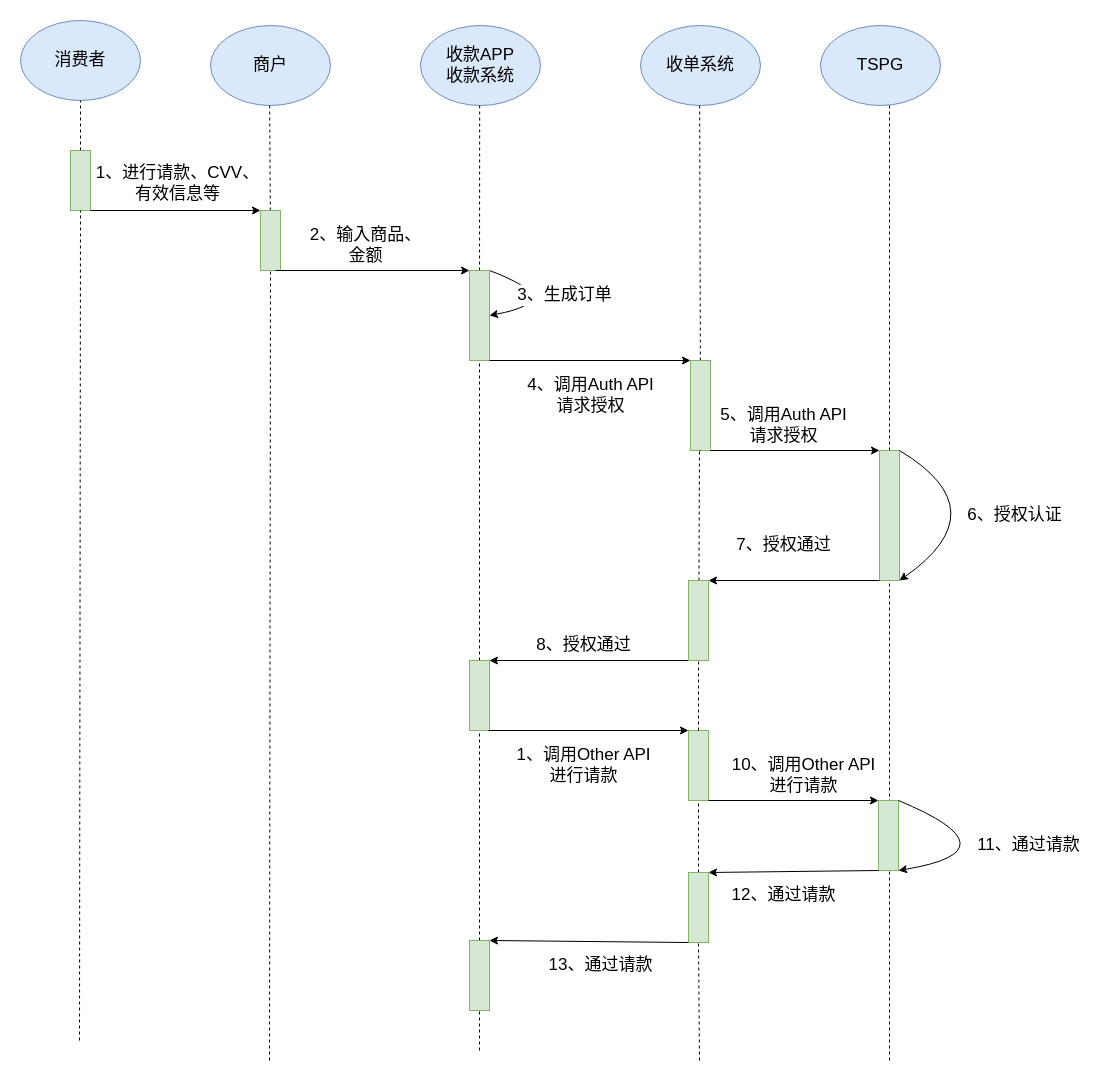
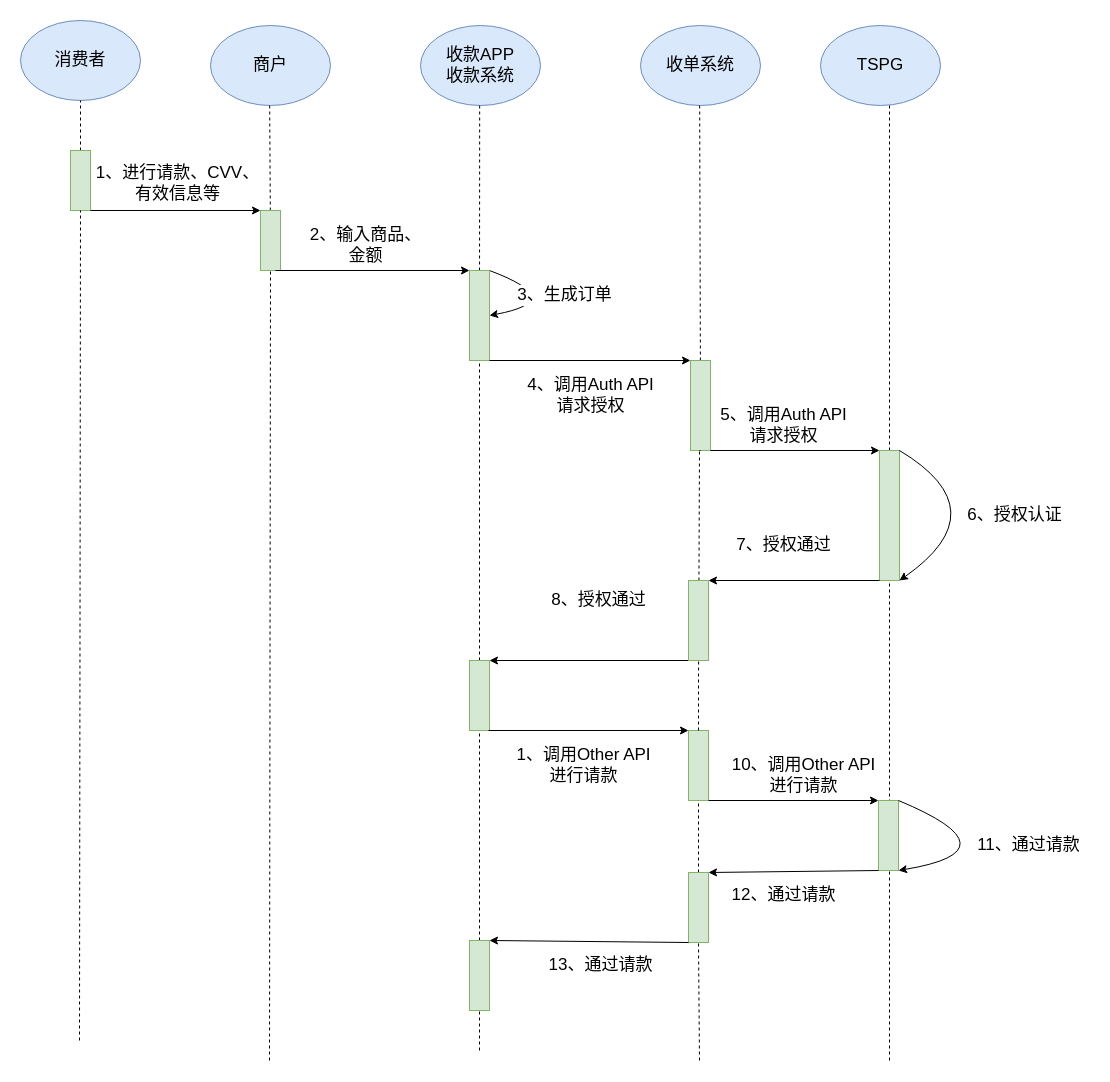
  <mxCell id="0" />
  <mxCell id="1" parent="0" />
  <mxCell id="2" value="消费者" style="ellipse;whiteSpace=wrap;html=1;fontSize=17;fillColor=#dae8fc;strokeColor=#6c8ebf;" vertex="1" parent="1"><mxGeometry x="20" y="20" width="120" height="80" as="geometry" /></mxCell>
  <mxCell id="3" value="商户" style="ellipse;whiteSpace=wrap;html=1;fontSize=17;fillColor=#dae8fc;strokeColor=#6c8ebf;" vertex="1" parent="1"><mxGeometry x="210" y="25" width="120" height="80" as="geometry" /></mxCell>
  <mxCell id="4" value="收单系统" style="ellipse;whiteSpace=wrap;html=1;fontSize=17;fillColor=#dae8fc;strokeColor=#6c8ebf;" vertex="1" parent="1"><mxGeometry x="640" y="25" width="120" height="80" as="geometry" /></mxCell>
  <mxCell id="5" value="TSPG" style="ellipse;whiteSpace=wrap;html=1;fontSize=17;fillColor=#dae8fc;strokeColor=#6c8ebf;" vertex="1" parent="1"><mxGeometry x="820" y="25" width="120" height="80" as="geometry" /></mxCell>
  <mxCell id="6" value="&lt;div&gt;收款APP&lt;/div&gt;&lt;div&gt;收款系统&lt;br&gt;&lt;/div&gt;" style="ellipse;whiteSpace=wrap;html=1;fontSize=17;fillColor=#dae8fc;strokeColor=#6c8ebf;" vertex="1" parent="1"><mxGeometry x="420" y="25" width="120" height="80" as="geometry" /></mxCell>
  <mxCell id="7" value="" style="endArrow=none;dashed=1;html=1;fontSize=17;entryX=0.5;entryY=1;entryDx=0;entryDy=0;" edge="1" parent="1" source="12" target="2"><mxGeometry width="50" height="50" relative="1" as="geometry"><mxPoint x="80" y="850" as="sourcePoint" /><mxPoint x="539" y="390" as="targetPoint" /></mxGeometry></mxCell>
  <mxCell id="8" value="" style="endArrow=none;dashed=1;html=1;fontSize=17;entryX=0.5;entryY=1;entryDx=0;entryDy=0;" edge="1" parent="1" source="14"><mxGeometry width="50" height="50" relative="1" as="geometry"><mxPoint x="269.17" y="855" as="sourcePoint" /><mxPoint x="269.17" y="105" as="targetPoint" /></mxGeometry></mxCell>
  <mxCell id="9" value="" style="endArrow=none;dashed=1;html=1;fontSize=17;entryX=0.5;entryY=1;entryDx=0;entryDy=0;" edge="1" parent="1" source="19"><mxGeometry width="50" height="50" relative="1" as="geometry"><mxPoint x="479.17" y="855" as="sourcePoint" /><mxPoint x="479.17" y="105" as="targetPoint" /></mxGeometry></mxCell>
  <mxCell id="10" value="" style="endArrow=none;dashed=1;html=1;fontSize=17;entryX=0.5;entryY=1;entryDx=0;entryDy=0;" edge="1" parent="1" source="52"><mxGeometry width="50" height="50" relative="1" as="geometry"><mxPoint x="699" y="450" as="sourcePoint" /><mxPoint x="699.17" y="105" as="targetPoint" /></mxGeometry></mxCell>
  <mxCell id="11" value="" style="endArrow=none;dashed=1;html=1;fontSize=17;entryX=0.5;entryY=1;entryDx=0;entryDy=0;" edge="1" parent="1" source="26"><mxGeometry width="50" height="50" relative="1" as="geometry"><mxPoint x="889" y="855" as="sourcePoint" /><mxPoint x="889" y="105" as="targetPoint" /></mxGeometry></mxCell>
  <mxCell id="12" value="" style="rounded=0;whiteSpace=wrap;html=1;fontSize=17;fillColor=#d5e8d4;strokeColor=#82b366;" vertex="1" parent="1"><mxGeometry x="70" y="150" width="20" height="60" as="geometry" /></mxCell>
  <mxCell id="13" value="" style="endArrow=none;dashed=1;html=1;fontSize=17;entryX=0.5;entryY=1;entryDx=0;entryDy=0;" edge="1" parent="1" target="12"><mxGeometry width="50" height="50" relative="1" as="geometry"><mxPoint x="79" y="1040" as="sourcePoint" /><mxPoint x="80" y="100" as="targetPoint" /></mxGeometry></mxCell>
  <mxCell id="14" value="" style="rounded=0;whiteSpace=wrap;html=1;fontSize=17;fillColor=#d5e8d4;strokeColor=#82b366;" vertex="1" parent="1"><mxGeometry x="260" y="210" width="20" height="60" as="geometry" /></mxCell>
  <mxCell id="15" value="" style="endArrow=none;dashed=1;html=1;fontSize=17;entryX=0.5;entryY=1;entryDx=0;entryDy=0;" edge="1" parent="1" target="14"><mxGeometry width="50" height="50" relative="1" as="geometry"><mxPoint x="269" y="1060" as="sourcePoint" /><mxPoint x="269.17" y="105" as="targetPoint" /></mxGeometry></mxCell>
  <mxCell id="16" value="" style="endArrow=classic;html=1;fontSize=17;exitX=1;exitY=1;exitDx=0;exitDy=0;entryX=0;entryY=0;entryDx=0;entryDy=0;" edge="1" parent="1" source="12" target="14"><mxGeometry width="50" height="50" relative="1" as="geometry"><mxPoint x="-31" y="340" as="sourcePoint" /><mxPoint x="19" y="290" as="targetPoint" /></mxGeometry></mxCell>
  <mxCell id="17" value="&lt;div&gt;1、进行请款、CVV、&lt;/div&gt;&lt;div&gt;有效信息等&lt;br&gt;&lt;/div&gt;" style="text;html=1;align=center;verticalAlign=middle;resizable=0;points=[];autosize=1;fontSize=17;" vertex="1" parent="1"><mxGeometry x="87" y="158" width="180" height="50" as="geometry" /></mxCell>
  <mxCell id="18" value="" style="endArrow=classic;html=1;fontSize=17;exitX=0.75;exitY=1;exitDx=0;exitDy=0;entryX=0;entryY=0;entryDx=0;entryDy=0;" edge="1" parent="1" source="14" target="19"><mxGeometry width="50" height="50" relative="1" as="geometry"><mxPoint x="299" y="290" as="sourcePoint" /><mxPoint x="349" y="240" as="targetPoint" /></mxGeometry></mxCell>
  <mxCell id="19" value="" style="rounded=0;whiteSpace=wrap;html=1;fontSize=17;fillColor=#d5e8d4;strokeColor=#82b366;" vertex="1" parent="1"><mxGeometry x="469" y="270" width="20" height="90" as="geometry" /></mxCell>
  <mxCell id="20" value="" style="endArrow=none;dashed=1;html=1;fontSize=17;entryX=0.5;entryY=1;entryDx=0;entryDy=0;" edge="1" parent="1" source="32" target="19"><mxGeometry width="50" height="50" relative="1" as="geometry"><mxPoint x="479" y="1300" as="sourcePoint" /><mxPoint x="479.17" y="105" as="targetPoint" /></mxGeometry></mxCell>
  <mxCell id="21" value="&lt;div&gt;2、输入商品、&lt;/div&gt;&lt;div&gt;金额&lt;br&gt;&lt;/div&gt;" style="text;html=1;align=center;verticalAlign=middle;resizable=0;points=[];autosize=1;fontSize=17;" vertex="1" parent="1"><mxGeometry x="300" y="220" width="130" height="50" as="geometry" /></mxCell>
  <mxCell id="22" value="" style="curved=1;endArrow=classic;html=1;fontSize=17;exitX=1;exitY=0;exitDx=0;exitDy=0;entryX=1;entryY=0.5;entryDx=0;entryDy=0;" edge="1" parent="1" source="19" target="19"><mxGeometry width="50" height="50" relative="1" as="geometry"><mxPoint x="539" y="330" as="sourcePoint" /><mxPoint x="589" y="280" as="targetPoint" /><Array as="points"><mxPoint x="569" y="300" /></Array></mxGeometry></mxCell>
  <mxCell id="23" value="&lt;div&gt;3、生成订单&lt;/div&gt;" style="text;html=1;align=center;verticalAlign=middle;resizable=0;points=[];autosize=1;fontSize=17;labelBackgroundColor=#ffffff;" vertex="1" parent="1"><mxGeometry x="509" y="280" width="110" height="30" as="geometry" /></mxCell>
  <mxCell id="24" value="" style="rounded=0;whiteSpace=wrap;html=1;fontSize=17;fillColor=#d5e8d4;strokeColor=#82b366;" vertex="1" parent="1"><mxGeometry x="469" y="270" width="20" height="90" as="geometry" /></mxCell>
  <mxCell id="25" value="" style="endArrow=none;dashed=1;html=1;fontSize=17;entryX=0.5;entryY=1;entryDx=0;entryDy=0;" edge="1" parent="1"><mxGeometry width="50" height="50" relative="1" as="geometry"><mxPoint x="698.064" y="670" as="sourcePoint" /><mxPoint x="699" y="450" as="targetPoint" /></mxGeometry></mxCell>
  <mxCell id="26" value="" style="rounded=0;whiteSpace=wrap;html=1;fontSize=17;fillColor=#d5e8d4;strokeColor=#82b366;" vertex="1" parent="1"><mxGeometry x="879" y="450" width="20" height="130" as="geometry" /></mxCell>
  <mxCell id="27" value="" style="endArrow=none;dashed=1;html=1;fontSize=17;entryX=0.5;entryY=1;entryDx=0;entryDy=0;" edge="1" parent="1" target="26"><mxGeometry width="50" height="50" relative="1" as="geometry"><mxPoint x="889" y="1060" as="sourcePoint" /><mxPoint x="889" y="105" as="targetPoint" /></mxGeometry></mxCell>
  <mxCell id="28" value="&lt;div&gt;4、调用Auth API&lt;/div&gt;&lt;div&gt;请求授权&lt;br&gt;&lt;/div&gt;" style="text;html=1;align=center;verticalAlign=middle;resizable=0;points=[];autosize=1;fontSize=17;labelBackgroundColor=none;" vertex="1" parent="1"><mxGeometry x="520" y="370" width="140" height="50" as="geometry" /></mxCell>
  <mxCell id="29" value="" style="curved=1;endArrow=classic;html=1;fontSize=17;exitX=1;exitY=0;exitDx=0;exitDy=0;entryX=1;entryY=1;entryDx=0;entryDy=0;" edge="1" parent="1" source="26" target="26"><mxGeometry width="50" height="50" relative="1" as="geometry"><mxPoint x="949" y="510" as="sourcePoint" /><mxPoint x="999" y="460" as="targetPoint" /><Array as="points"><mxPoint x="999" y="510" /></Array></mxGeometry></mxCell>
  <mxCell id="30" value="&lt;div&gt;6、授权认证&lt;/div&gt;" style="text;html=1;align=center;verticalAlign=middle;resizable=0;points=[];autosize=1;fontSize=17;labelBackgroundColor=#ffffff;" vertex="1" parent="1"><mxGeometry x="959" y="500" width="110" height="30" as="geometry" /></mxCell>
  <mxCell id="31" value="" style="endArrow=classic;html=1;fontSize=17;exitX=0;exitY=1;exitDx=0;exitDy=0;" edge="1" parent="1" source="56"><mxGeometry width="50" height="50" relative="1" as="geometry"><mxPoint x="879" y="660" as="sourcePoint" /><mxPoint x="489" y="660" as="targetPoint" /></mxGeometry></mxCell>
  <mxCell id="32" value="" style="rounded=0;whiteSpace=wrap;html=1;fontSize=17;fillColor=#d5e8d4;strokeColor=#82b366;" vertex="1" parent="1"><mxGeometry x="469" y="660" width="20" height="70" as="geometry" /></mxCell>
  <mxCell id="33" value="" style="endArrow=none;dashed=1;html=1;fontSize=17;entryX=0.5;entryY=1;entryDx=0;entryDy=0;" edge="1" parent="1" source="43" target="32"><mxGeometry width="50" height="50" relative="1" as="geometry"><mxPoint x="478" y="1310" as="sourcePoint" /><mxPoint x="478" y="370" as="targetPoint" /></mxGeometry></mxCell>
  <mxCell id="34" value="" style="rounded=0;whiteSpace=wrap;html=1;fontSize=17;fillColor=#d5e8d4;strokeColor=#82b366;" vertex="1" parent="1"><mxGeometry x="688" y="730" width="20" height="70" as="geometry" /></mxCell>
  <mxCell id="35" value="" style="endArrow=none;dashed=1;html=1;fontSize=17;entryX=0.5;entryY=1;entryDx=0;entryDy=0;" edge="1" parent="1" source="46" target="34"><mxGeometry width="50" height="50" relative="1" as="geometry"><mxPoint x="698" y="1310" as="sourcePoint" /><mxPoint x="698" y="460" as="targetPoint" /></mxGeometry></mxCell>
  <mxCell id="36" value="" style="rounded=0;whiteSpace=wrap;html=1;fontSize=17;fillColor=#d5e8d4;strokeColor=#82b366;" vertex="1" parent="1"><mxGeometry x="878" y="800" width="20" height="70" as="geometry" /></mxCell>
  <mxCell id="37" value="" style="endArrow=classic;html=1;fontSize=17;entryX=0;entryY=0;entryDx=0;entryDy=0;" edge="1" parent="1" target="34"><mxGeometry width="50" height="50" relative="1" as="geometry"><mxPoint x="488" y="730" as="sourcePoint" /><mxPoint x="378" y="700" as="targetPoint" /></mxGeometry></mxCell>
  <mxCell id="38" value="&lt;div&gt;1、调用Other API&lt;/div&gt;&lt;div&gt;进行请款&lt;br&gt;&lt;/div&gt;" style="text;html=1;align=center;verticalAlign=middle;resizable=0;points=[];autosize=1;fontSize=17;labelBackgroundColor=#ffffff;" vertex="1" parent="1"><mxGeometry x="508" y="740" width="150" height="50" as="geometry" /></mxCell>
  <mxCell id="39" value="" style="endArrow=classic;html=1;fontSize=17;exitX=1;exitY=1;exitDx=0;exitDy=0;entryX=0;entryY=0;entryDx=0;entryDy=0;" edge="1" parent="1" source="34" target="36"><mxGeometry width="50" height="50" relative="1" as="geometry"><mxPoint x="768" y="860" as="sourcePoint" /><mxPoint x="818" y="810" as="targetPoint" /></mxGeometry></mxCell>
  <mxCell id="40" value="&lt;div&gt;10、调用Other API&lt;/div&gt;&lt;div&gt;进行请款&lt;br&gt;&lt;/div&gt;" style="text;html=1;align=center;verticalAlign=middle;resizable=0;points=[];autosize=1;fontSize=17;labelBackgroundColor=none;" vertex="1" parent="1"><mxGeometry x="723" y="750" width="160" height="50" as="geometry" /></mxCell>
  <mxCell id="41" value="" style="curved=1;endArrow=classic;html=1;fontSize=17;exitX=1;exitY=0;exitDx=0;exitDy=0;entryX=1;entryY=1;entryDx=0;entryDy=0;" edge="1" parent="1" source="36" target="36"><mxGeometry width="50" height="50" relative="1" as="geometry"><mxPoint x="988" y="880" as="sourcePoint" /><mxPoint x="1038" y="830" as="targetPoint" /><Array as="points"><mxPoint x="1018" y="850" /></Array></mxGeometry></mxCell>
  <mxCell id="42" value="&lt;div&gt;11、通过请款&lt;/div&gt;" style="text;html=1;align=center;verticalAlign=middle;resizable=0;points=[];autosize=1;fontSize=17;labelBackgroundColor=#ffffff;" vertex="1" parent="1"><mxGeometry x="968" y="830" width="120" height="30" as="geometry" /></mxCell>
  <mxCell id="43" value="" style="rounded=0;whiteSpace=wrap;html=1;fontSize=17;fillColor=#d5e8d4;strokeColor=#82b366;" vertex="1" parent="1"><mxGeometry x="469" y="940" width="20" height="70" as="geometry" /></mxCell>
  <mxCell id="44" value="" style="endArrow=none;dashed=1;html=1;fontSize=17;entryX=0.5;entryY=1;entryDx=0;entryDy=0;" edge="1" parent="1" target="43"><mxGeometry width="50" height="50" relative="1" as="geometry"><mxPoint x="479" y="1050" as="sourcePoint" /><mxPoint x="480" y="720" as="targetPoint" /></mxGeometry></mxCell>
  <mxCell id="45" value="" style="endArrow=classic;html=1;fontSize=17;exitX=0;exitY=1;exitDx=0;exitDy=0;entryX=1;entryY=0;entryDx=0;entryDy=0;" edge="1" parent="1" source="36" target="46"><mxGeometry width="50" height="50" relative="1" as="geometry"><mxPoint x="818" y="940" as="sourcePoint" /><mxPoint x="868" y="890" as="targetPoint" /></mxGeometry></mxCell>
  <mxCell id="46" value="" style="rounded=0;whiteSpace=wrap;html=1;fontSize=17;fillColor=#d5e8d4;strokeColor=#82b366;" vertex="1" parent="1"><mxGeometry x="688" y="872" width="20" height="70" as="geometry" /></mxCell>
  <mxCell id="47" value="" style="endArrow=none;dashed=1;html=1;fontSize=17;entryX=0.5;entryY=1;entryDx=0;entryDy=0;" edge="1" parent="1" target="46"><mxGeometry width="50" height="50" relative="1" as="geometry"><mxPoint x="699" y="1060" as="sourcePoint" /><mxPoint x="699" y="790" as="targetPoint" /></mxGeometry></mxCell>
  <mxCell id="48" value="" style="endArrow=none;dashed=1;html=1;fontSize=17;" edge="1" parent="1" source="34"><mxGeometry width="50" height="50" relative="1" as="geometry"><mxPoint x="698.241" y="730" as="sourcePoint" /><mxPoint x="698" y="670" as="targetPoint" /></mxGeometry></mxCell>
  <mxCell id="49" value="&lt;div&gt;12、通过请款&lt;/div&gt;" style="text;html=1;align=center;verticalAlign=middle;resizable=0;points=[];autosize=1;fontSize=17;labelBackgroundColor=#ffffff;" vertex="1" parent="1"><mxGeometry x="723" y="880" width="120" height="30" as="geometry" /></mxCell>
  <mxCell id="50" value="" style="endArrow=classic;html=1;fontSize=17;exitX=0;exitY=1;exitDx=0;exitDy=0;entryX=1;entryY=0;entryDx=0;entryDy=0;" edge="1" parent="1" source="46" target="43"><mxGeometry width="50" height="50" relative="1" as="geometry"><mxPoint x="599" y="920" as="sourcePoint" /><mxPoint x="649" y="870" as="targetPoint" /></mxGeometry></mxCell>
  <mxCell id="51" value="&lt;div&gt;13、通过请款&lt;/div&gt;" style="text;html=1;align=center;verticalAlign=middle;resizable=0;points=[];autosize=1;fontSize=17;labelBackgroundColor=#ffffff;" vertex="1" parent="1"><mxGeometry x="540" y="950" width="120" height="30" as="geometry" /></mxCell>
  <mxCell id="52" value="" style="rounded=0;whiteSpace=wrap;html=1;fontSize=17;fillColor=#d5e8d4;strokeColor=#82b366;" vertex="1" parent="1"><mxGeometry x="690" y="360" width="20" height="90" as="geometry" /></mxCell>
  <mxCell id="53" value="" style="endArrow=none;dashed=1;html=1;fontSize=17;entryX=0.5;entryY=1;entryDx=0;entryDy=0;" edge="1" parent="1" target="52"><mxGeometry width="50" height="50" relative="1" as="geometry"><mxPoint x="699" y="450" as="sourcePoint" /><mxPoint x="699.17" y="105" as="targetPoint" /></mxGeometry></mxCell>
  <mxCell id="54" value="" style="endArrow=classic;html=1;fontSize=17;exitX=1;exitY=1;exitDx=0;exitDy=0;entryX=0;entryY=0;entryDx=0;entryDy=0;" edge="1" parent="1" source="24" target="52"><mxGeometry width="50" height="50" relative="1" as="geometry"><mxPoint x="419" y="490" as="sourcePoint" /><mxPoint x="469" y="440" as="targetPoint" /></mxGeometry></mxCell>
  <mxCell id="55" value="" style="endArrow=classic;html=1;fontSize=17;exitX=1;exitY=1;exitDx=0;exitDy=0;entryX=0;entryY=0;entryDx=0;entryDy=0;" edge="1" parent="1" source="52" target="26"><mxGeometry width="50" height="50" relative="1" as="geometry"><mxPoint x="399" y="550" as="sourcePoint" /><mxPoint x="449" y="500" as="targetPoint" /></mxGeometry></mxCell>
  <mxCell id="56" value="" style="rounded=0;whiteSpace=wrap;html=1;fontSize=17;fillColor=#d5e8d4;strokeColor=#82b366;" vertex="1" parent="1"><mxGeometry x="688" y="580" width="20" height="80" as="geometry" /></mxCell>
  <mxCell id="57" value="" style="endArrow=classic;html=1;fontSize=17;exitX=0;exitY=1;exitDx=0;exitDy=0;entryX=1;entryY=0;entryDx=0;entryDy=0;" edge="1" parent="1" source="26" target="56"><mxGeometry width="50" height="50" relative="1" as="geometry"><mxPoint x="809" y="570" as="sourcePoint" /><mxPoint x="859" y="520" as="targetPoint" /></mxGeometry></mxCell>
  <mxCell id="58" value="&lt;div&gt;5、调用Auth API&lt;/div&gt;&lt;div&gt;请求授权&lt;br&gt;&lt;/div&gt;" style="text;html=1;align=center;verticalAlign=middle;resizable=0;points=[];autosize=1;fontSize=17;labelBackgroundColor=none;" vertex="1" parent="1"><mxGeometry x="713" y="400" width="140" height="50" as="geometry" /></mxCell>
  <mxCell id="59" value="&lt;div&gt;7、授权通过&lt;/div&gt;" style="text;html=1;align=center;verticalAlign=middle;resizable=0;points=[];autosize=1;fontSize=17;labelBackgroundColor=none;" vertex="1" parent="1"><mxGeometry x="728" y="530" width="110" height="30" as="geometry" /></mxCell>
- <mxCell id="60" value="&lt;div&gt;8、授权通过&lt;/div&gt;" style="text;html=1;align=center;verticalAlign=middle;resizable=0;points=[];autosize=1;fontSize=17;labelBackgroundColor=none;" vertex="1" parent="1"><mxGeometry x="528" y="630" width="110" height="30" as="geometry" /></mxCell>
+ <mxCell id="60" value="&lt;div&gt;8、授权通过&lt;/div&gt;" style="text;html=1;align=center;verticalAlign=middle;resizable=0;points=[];autosize=1;fontSize=17;labelBackgroundColor=none;" vertex="1" parent="1"><mxGeometry x="543" y="585" width="110" height="30" as="geometry" /></mxCell>
